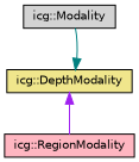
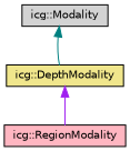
  digraph {
    node [color=black fontname=Helvetica fontsize=10 shape=record style=filled]
    edge [dir=back fontname=Helvetica fontsize=10 labelfontname=Helvetica labelfontsize=10 style=solid]
    n1 [fillcolor=lightgrey fontcolor=black height=0.2 label="icg::Modality" width=0.4]
    n2 [fillcolor=khaki height=0.2 label="icg::DepthModality" width=0.4]
    n3 [fillcolor=lightpink height=0.2 label="icg::RegionModality" width=0.4]
-   n2 -> n1 [color=teal]
+   n1 -> n2 [color=teal]
    n2 -> n3 [color=purple]
  }
